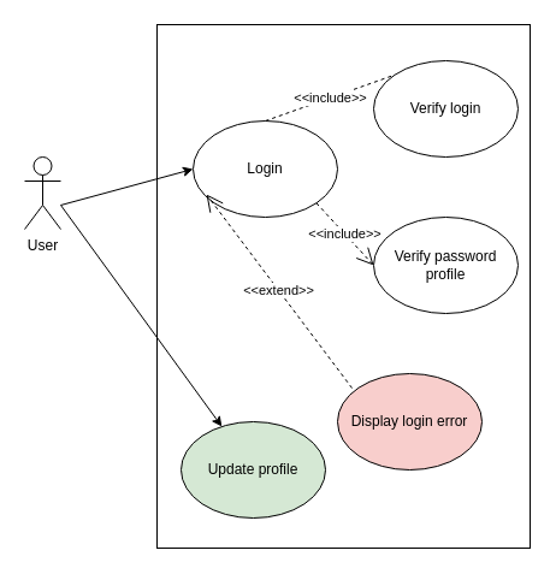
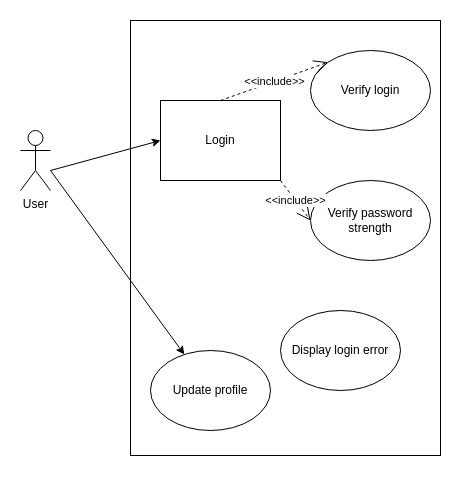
  <mxCell id="0" />
  <mxCell id="1" parent="0" />
  <mxCell id="2" value="User" parent="1" vertex="1" style="shape=umlActor;verticalLabelPosition=bottom;labelBackgroundColor=#ffffff;verticalAlign=top;html=1;outlineConnect=0;"><mxGeometry as="geometry" height="60" width="30" y="130" x="20" /></mxCell>
  <mxCell id="3" value="" parent="1" vertex="1" style="rounded=0;whiteSpace=wrap;html=1;gradientColor=none;fillColor=none;"><mxGeometry as="geometry" height="435" width="310" y="20" x="130" /></mxCell>
- <mxCell id="4" value="Login&lt;br&gt;" parent="1" vertex="1" style="ellipse;whiteSpace=wrap;html=1;"><mxGeometry as="geometry" height="80" width="120" y="100" x="160" /></mxCell>
+ <mxCell id="4" value="Login&lt;br&gt;" parent="1" vertex="1" style="whiteSpace=wrap;html=1;rounded=0;"><mxGeometry as="geometry" height="80" width="120" y="100" x="160" /></mxCell>
  <mxCell id="5" value="" parent="1" style="endArrow=classic;html=1;entryX=0;entryY=0.5;entryDx=0;entryDy=0;" target="4" edge="1"><mxGeometry as="geometry" height="50" width="50" relative="1"><mxPoint as="sourcePoint" y="170" x="50" /><mxPoint as="targetPoint" y="130" x="130" /></mxGeometry></mxCell>
  <mxCell id="6" value="Verify login&lt;br&gt;" parent="1" vertex="1" style="ellipse;whiteSpace=wrap;html=1;"><mxGeometry as="geometry" height="80" width="120" y="50" x="310" /></mxCell>
- <mxCell id="7" value="Verify password profile&lt;br&gt;" parent="1" vertex="1" style="ellipse;whiteSpace=wrap;html=1;"><mxGeometry as="geometry" height="80" width="120" y="180" x="310" /></mxCell>
- <mxCell id="8" value="&amp;lt;&amp;lt;include&amp;gt;&amp;gt;&lt;br&gt;" parent="1" style="endArrow=none;endSize=12;dashed=1;html=1;exitX=0.5;exitY=0;exitDx=0;exitDy=0;entryX=0;entryY=0;entryDx=0;entryDy=0;" target="6" edge="1" source="4"><mxGeometry as="geometry" width="160" relative="1"><mxPoint as="sourcePoint" y="480" x="20" /><mxPoint as="targetPoint" y="480" x="180" /></mxGeometry></mxCell>
+ <mxCell id="7" value="Verify password strength&lt;br&gt;" parent="1" vertex="1" style="ellipse;whiteSpace=wrap;html=1;"><mxGeometry as="geometry" height="80" width="120" y="180" x="310" /></mxCell>
+ <mxCell id="8" value="&amp;lt;&amp;lt;include&amp;gt;&amp;gt;&lt;br&gt;" parent="1" style="endArrow=open;endSize=12;dashed=1;html=1;exitX=0.5;exitY=0;exitDx=0;exitDy=0;entryX=0;entryY=0;entryDx=0;entryDy=0;" target="6" edge="1" source="4"><mxGeometry as="geometry" width="160" relative="1"><mxPoint as="sourcePoint" y="480" x="20" /><mxPoint as="targetPoint" y="480" x="180" /></mxGeometry></mxCell>
  <mxCell id="9" value="&amp;lt;&amp;lt;include&amp;gt;&amp;gt;&lt;br&gt;" parent="1" style="endArrow=open;endSize=12;dashed=1;html=1;exitX=1;exitY=1;exitDx=0;exitDy=0;entryX=0;entryY=0.5;entryDx=0;entryDy=0;" target="7" edge="1" source="4"><mxGeometry as="geometry" width="160" relative="1"><mxPoint as="sourcePoint" y="254.5" x="120" /><mxPoint as="targetPoint" y="254.5" x="280" /><Array as="points" /></mxGeometry></mxCell>
- <mxCell id="10" value="Display login error&lt;br&gt;" parent="1" vertex="1" style="ellipse;whiteSpace=wrap;html=1;fillColor=#f8cecc;"><mxGeometry as="geometry" height="80" width="120" y="310" x="280" /></mxCell>
- <mxCell id="11" value="&amp;lt;&amp;lt;extend&amp;gt;&amp;gt;&lt;br&gt;" parent="1" style="endArrow=open;endSize=12;dashed=1;html=1;entryX=0.092;entryY=0.763;entryDx=0;entryDy=0;entryPerimeter=0;exitX=0.1;exitY=0.15;exitDx=0;exitDy=0;exitPerimeter=0;" target="4" edge="1" source="10"><mxGeometry as="geometry" width="160" relative="1"><mxPoint as="sourcePoint" y="320" x="290" /><mxPoint as="targetPoint" y="330" x="115" /><Array as="points" /></mxGeometry></mxCell>
- <mxCell id="12" value="Update profile&lt;br&gt;" parent="1" vertex="1" style="ellipse;whiteSpace=wrap;html=1;fillColor=#d5e8d4;"><mxGeometry as="geometry" height="80" width="120" y="350" x="150" /></mxCell>
+ <mxCell id="10" value="Display login error&lt;br&gt;" parent="1" vertex="1" style="ellipse;whiteSpace=wrap;html=1;"><mxGeometry as="geometry" height="80" width="120" y="310" x="280" /></mxCell>
+ <mxCell id="12" value="Update profile&lt;br&gt;" parent="1" vertex="1" style="ellipse;whiteSpace=wrap;html=1;"><mxGeometry as="geometry" height="80" width="120" y="350" x="150" /></mxCell>
  <mxCell id="13" value="" parent="1" style="endArrow=classic;html=1;" target="12" edge="1"><mxGeometry as="geometry" height="50" width="50" relative="1"><mxPoint as="sourcePoint" y="170" x="50" /><mxPoint as="targetPoint" y="300" x="285" /><Array as="points" /></mxGeometry></mxCell>
